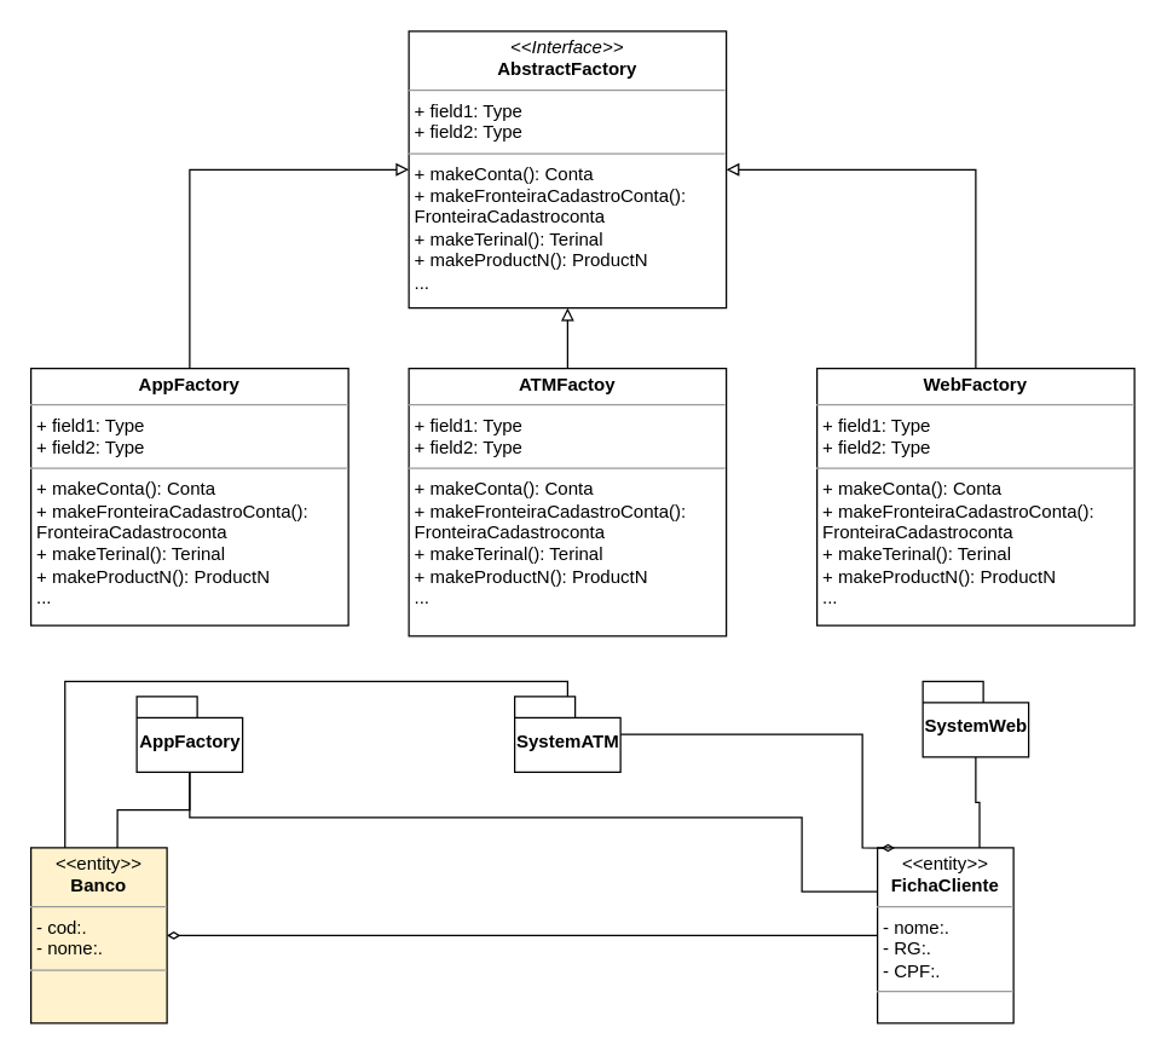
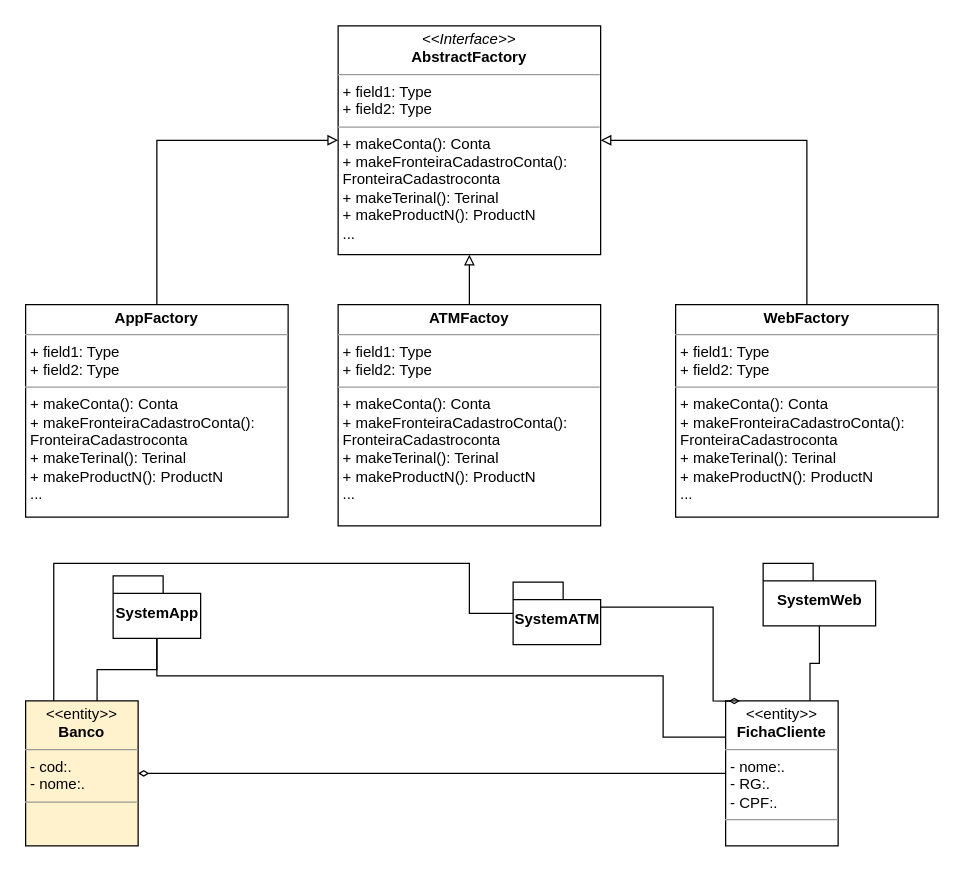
  <mxCell id="0" />
  <mxCell id="1" parent="0" />
  <mxCell id="2" value="&lt;p style=&quot;margin:0px;margin-top:4px;text-align:center;&quot;&gt;&lt;i&gt;&amp;lt;&amp;lt;&lt;/i&gt;entity&lt;i&gt;&amp;gt;&amp;gt;&lt;/i&gt;&lt;br&gt;&lt;b&gt;Banco&lt;/b&gt;&lt;/p&gt;&lt;hr size=&quot;1&quot;&gt;&lt;p style=&quot;margin:0px;margin-left:4px;&quot;&gt;- cod:.&lt;/p&gt;&lt;p style=&quot;margin:0px;margin-left:4px;&quot;&gt;- nome:.&lt;br&gt;&lt;/p&gt;&lt;hr size=&quot;1&quot;&gt;&lt;p style=&quot;margin:0px;margin-left:4px;&quot;&gt;&lt;br&gt;&lt;/p&gt;" style="verticalAlign=top;align=left;overflow=fill;fontSize=12;fontFamily=Helvetica;html=1;fillColor=#fff2cc;" parent="1" vertex="1"><mxGeometry x="20" y="560" width="90" height="116" as="geometry" /></mxCell>
  <mxCell id="3" style="edgeStyle=orthogonalEdgeStyle;rounded=0;orthogonalLoop=1;jettySize=auto;html=1;entryX=1;entryY=0.5;entryDx=0;entryDy=0;startArrow=none;startFill=0;endArrow=diamondThin;endFill=0;" edge="1" parent="1" source="4" target="2"><mxGeometry relative="1" as="geometry" /></mxCell>
  <mxCell id="4" value="&lt;p style=&quot;margin:0px;margin-top:4px;text-align:center;&quot;&gt;&lt;i&gt;&amp;lt;&amp;lt;&lt;/i&gt;entity&lt;i&gt;&amp;gt;&amp;gt;&lt;/i&gt;&lt;br&gt;&lt;b&gt;FichaCliente&lt;/b&gt;&lt;/p&gt;&lt;hr size=&quot;1&quot;&gt;&lt;p style=&quot;margin:0px;margin-left:4px;&quot;&gt;- nome:.&lt;/p&gt;&lt;p style=&quot;margin:0px;margin-left:4px;&quot;&gt;- RG:.&lt;br&gt;&lt;/p&gt;&lt;p style=&quot;margin:0px;margin-left:4px;&quot;&gt;- CPF:.&lt;/p&gt;&lt;hr size=&quot;1&quot;&gt;&lt;p style=&quot;margin:0px;margin-left:4px;&quot;&gt;&lt;br&gt;&lt;/p&gt;" style="verticalAlign=top;align=left;overflow=fill;fontSize=12;fontFamily=Helvetica;html=1;" parent="1" vertex="1"><mxGeometry x="580" y="560" width="90" height="116" as="geometry" /></mxCell>
  <mxCell id="5" value="" style="edgeStyle=orthogonalEdgeStyle;rounded=0;orthogonalLoop=1;jettySize=auto;html=1;startArrow=block;startFill=0;endArrow=none;endFill=0;" edge="1" parent="1" source="8" target="12"><mxGeometry relative="1" as="geometry" /></mxCell>
  <mxCell id="6" value="" style="edgeStyle=orthogonalEdgeStyle;rounded=0;orthogonalLoop=1;jettySize=auto;html=1;startArrow=block;startFill=0;endArrow=none;endFill=0;" edge="1" parent="1" source="8" target="13"><mxGeometry relative="1" as="geometry" /></mxCell>
  <mxCell id="7" value="" style="edgeStyle=orthogonalEdgeStyle;rounded=0;orthogonalLoop=1;jettySize=auto;html=1;endArrow=none;endFill=0;startArrow=block;startFill=0;" edge="1" parent="1" source="8" target="14"><mxGeometry relative="1" as="geometry" /></mxCell>
  <mxCell id="8" value="&lt;p style=&quot;margin:0px;margin-top:4px;text-align:center;&quot;&gt;&lt;i&gt;&amp;lt;&amp;lt;Interface&amp;gt;&amp;gt;&lt;/i&gt;&lt;br&gt;&lt;b&gt;AbstractFactory&lt;/b&gt;&lt;/p&gt;&lt;hr size=&quot;1&quot;&gt;&lt;p style=&quot;margin:0px;margin-left:4px;&quot;&gt;+ field1: Type&lt;br&gt;+ field2: Type&lt;/p&gt;&lt;hr size=&quot;1&quot;&gt;&lt;p style=&quot;margin:0px;margin-left:4px;&quot;&gt;+ makeConta(): Conta&lt;br&gt;+ makeFronteiraCadastroConta():&lt;/p&gt;&lt;p style=&quot;margin:0px;margin-left:4px;&quot;&gt;FronteiraCadastroconta&lt;/p&gt;&lt;p style=&quot;margin:0px;margin-left:4px;&quot;&gt;+ makeTerinal(): Terinal&lt;/p&gt;&lt;p style=&quot;margin:0px;margin-left:4px;&quot;&gt;+ makeProductN(): ProductN&lt;/p&gt;&lt;p style=&quot;margin:0px;margin-left:4px;&quot;&gt;...&lt;/p&gt;" style="verticalAlign=top;align=left;overflow=fill;fontSize=12;fontFamily=Helvetica;html=1;" vertex="1" parent="1"><mxGeometry x="270" y="20" width="210" height="183" as="geometry" /></mxCell>
  <mxCell id="9" style="edgeStyle=orthogonalEdgeStyle;rounded=0;orthogonalLoop=1;jettySize=auto;html=1;entryX=0.635;entryY=0.001;entryDx=0;entryDy=0;entryPerimeter=0;startArrow=none;startFill=0;endArrow=none;endFill=0;" edge="1" parent="1" source="11" target="2"><mxGeometry relative="1" as="geometry" /></mxCell>
  <mxCell id="10" style="edgeStyle=orthogonalEdgeStyle;rounded=0;orthogonalLoop=1;jettySize=auto;html=1;entryX=0;entryY=0.25;entryDx=0;entryDy=0;startArrow=none;startFill=0;endArrow=none;endFill=0;" edge="1" parent="1" source="11" target="4"><mxGeometry relative="1" as="geometry"><Array as="points"><mxPoint x="125" y="540" /><mxPoint x="530" y="540" /><mxPoint x="530" y="589" /></Array></mxGeometry></mxCell>
- <mxCell id="11" value="AppFactory" style="shape=folder;fontStyle=1;spacingTop=10;tabWidth=40;tabHeight=14;tabPosition=left;html=1;" vertex="1" parent="1"><mxGeometry x="90" y="460" width="70" height="50" as="geometry" /></mxCell>
+ <mxCell id="11" value="SystemApp" style="shape=folder;fontStyle=1;spacingTop=10;tabWidth=40;tabHeight=14;tabPosition=left;html=1;" vertex="1" parent="1"><mxGeometry x="90" y="460" width="70" height="50" as="geometry" /></mxCell>
  <mxCell id="12" value="&lt;p style=&quot;margin:0px;margin-top:4px;text-align:center;&quot;&gt;&lt;b&gt;AppFactory&lt;/b&gt;&lt;/p&gt;&lt;hr size=&quot;1&quot;&gt;&lt;p style=&quot;margin:0px;margin-left:4px;&quot;&gt;+ field1: Type&lt;br&gt;+ field2: Type&lt;/p&gt;&lt;hr size=&quot;1&quot;&gt;&lt;p style=&quot;margin:0px;margin-left:4px;&quot;&gt;+ makeConta(): Conta&lt;br&gt;+ makeFronteiraCadastroConta():&lt;/p&gt;&lt;p style=&quot;margin:0px;margin-left:4px;&quot;&gt;FronteiraCadastroconta&lt;/p&gt;&lt;p style=&quot;margin:0px;margin-left:4px;&quot;&gt;+ makeTerinal(): Terinal&lt;/p&gt;&lt;p style=&quot;margin:0px;margin-left:4px;&quot;&gt;+ makeProductN(): ProductN&lt;/p&gt;&lt;p style=&quot;margin:0px;margin-left:4px;&quot;&gt;...&lt;/p&gt;" style="verticalAlign=top;align=left;overflow=fill;fontSize=12;fontFamily=Helvetica;html=1;" vertex="1" parent="1"><mxGeometry x="20" y="243" width="210" height="170" as="geometry" /></mxCell>
  <mxCell id="13" value="&lt;p style=&quot;margin:0px;margin-top:4px;text-align:center;&quot;&gt;&lt;b&gt;WebFactory&lt;/b&gt;&lt;/p&gt;&lt;hr size=&quot;1&quot;&gt;&lt;p style=&quot;margin:0px;margin-left:4px;&quot;&gt;+ field1: Type&lt;br&gt;+ field2: Type&lt;/p&gt;&lt;hr size=&quot;1&quot;&gt;&lt;p style=&quot;margin:0px;margin-left:4px;&quot;&gt;+ makeConta(): Conta&lt;br&gt;+ makeFronteiraCadastroConta():&lt;/p&gt;&lt;p style=&quot;margin:0px;margin-left:4px;&quot;&gt;FronteiraCadastroconta&lt;/p&gt;&lt;p style=&quot;margin:0px;margin-left:4px;&quot;&gt;+ makeTerinal(): Terinal&lt;/p&gt;&lt;p style=&quot;margin:0px;margin-left:4px;&quot;&gt;+ makeProductN(): ProductN&lt;/p&gt;&lt;p style=&quot;margin:0px;margin-left:4px;&quot;&gt;...&lt;/p&gt;" style="verticalAlign=top;align=left;overflow=fill;fontSize=12;fontFamily=Helvetica;html=1;" vertex="1" parent="1"><mxGeometry x="540" y="243" width="210" height="170" as="geometry" /></mxCell>
  <mxCell id="14" value="&lt;p style=&quot;margin:0px;margin-top:4px;text-align:center;&quot;&gt;&lt;b&gt;ATMFactoy&lt;/b&gt;&lt;/p&gt;&lt;hr size=&quot;1&quot;&gt;&lt;p style=&quot;margin:0px;margin-left:4px;&quot;&gt;+ field1: Type&lt;br&gt;+ field2: Type&lt;/p&gt;&lt;hr size=&quot;1&quot;&gt;&lt;p style=&quot;margin:0px;margin-left:4px;&quot;&gt;+ makeConta(): Conta&lt;br&gt;+ makeFronteiraCadastroConta():&lt;/p&gt;&lt;p style=&quot;margin:0px;margin-left:4px;&quot;&gt;FronteiraCadastroconta&lt;/p&gt;&lt;p style=&quot;margin:0px;margin-left:4px;&quot;&gt;+ makeTerinal(): Terinal&lt;/p&gt;&lt;p style=&quot;margin:0px;margin-left:4px;&quot;&gt;+ makeProductN(): ProductN&lt;/p&gt;&lt;p style=&quot;margin:0px;margin-left:4px;&quot;&gt;...&lt;/p&gt;" style="verticalAlign=top;align=left;overflow=fill;fontSize=12;fontFamily=Helvetica;html=1;" vertex="1" parent="1"><mxGeometry x="270" y="243" width="210" height="177" as="geometry" /></mxCell>
  <mxCell id="15" style="edgeStyle=orthogonalEdgeStyle;rounded=0;orthogonalLoop=1;jettySize=auto;html=1;entryX=0.25;entryY=0;entryDx=0;entryDy=0;startArrow=none;startFill=0;endArrow=none;endFill=0;" edge="1" parent="1" source="17" target="2"><mxGeometry relative="1" as="geometry"><Array as="points"><mxPoint x="375" y="450" /><mxPoint x="42" y="450" /></Array></mxGeometry></mxCell>
  <mxCell id="16" style="edgeStyle=orthogonalEdgeStyle;rounded=0;orthogonalLoop=1;jettySize=auto;html=1;entryX=0.127;entryY=0.001;entryDx=0;entryDy=0;startArrow=none;startFill=0;endArrow=diamondThin;endFill=0;entryPerimeter=0;" edge="1" parent="1" source="17" target="4"><mxGeometry relative="1" as="geometry"><Array as="points"><mxPoint x="570" y="485" /><mxPoint x="570" y="560" /></Array></mxGeometry></mxCell>
- <mxCell id="17" value="SystemATM" style="shape=folder;fontStyle=1;spacingTop=10;tabWidth=40;tabHeight=14;tabPosition=left;html=1;" vertex="1" parent="1"><mxGeometry x="340" y="460" width="70" height="50" as="geometry" /></mxCell>
+ <mxCell id="17" value="SystemATM" style="shape=folder;fontStyle=1;spacingTop=10;tabWidth=40;tabHeight=14;tabPosition=left;html=1;" vertex="1" parent="1"><mxGeometry x="410" y="465" width="70" height="50" as="geometry" /></mxCell>
  <mxCell id="18" style="edgeStyle=orthogonalEdgeStyle;rounded=0;orthogonalLoop=1;jettySize=auto;html=1;entryX=0.75;entryY=0;entryDx=0;entryDy=0;startArrow=none;startFill=0;endArrow=none;endFill=0;" edge="1" parent="1" source="19" target="4"><mxGeometry relative="1" as="geometry" /></mxCell>
- <mxCell id="19" value="SystemWeb" style="shape=folder;fontStyle=1;spacingTop=10;tabWidth=40;tabHeight=14;tabPosition=left;html=1;" vertex="1" parent="1"><mxGeometry x="610" y="450" width="70" height="50" as="geometry" /></mxCell>
+ <mxCell id="19" value="SystemWeb" style="shape=folder;fontStyle=1;spacingTop=10;tabWidth=40;tabHeight=14;tabPosition=left;html=1;" vertex="1" parent="1"><mxGeometry x="610" y="450" width="90" height="50" as="geometry" /></mxCell>
